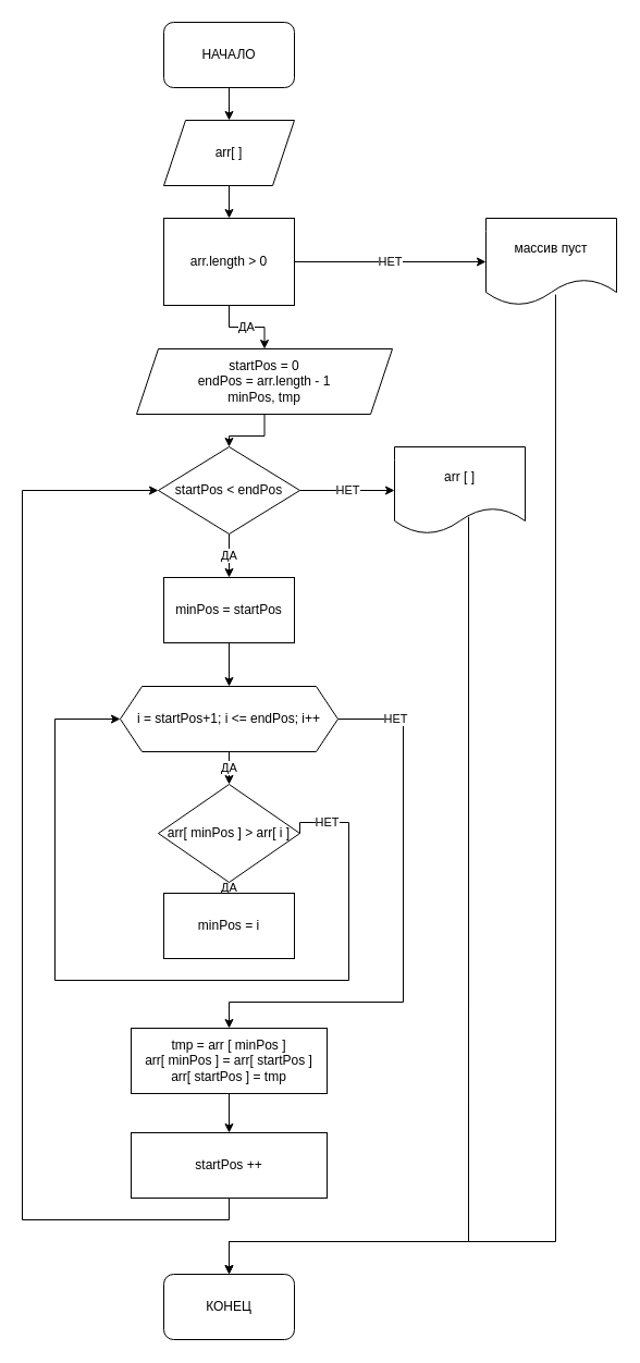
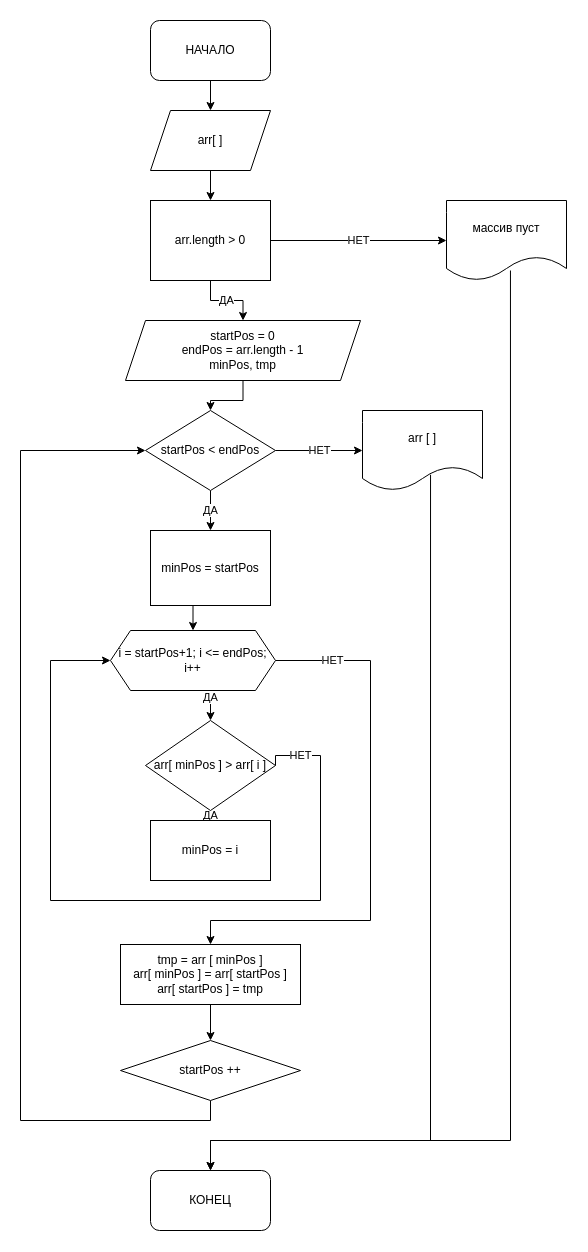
  <mxCell id="0" />
  <mxCell id="1" parent="0" />
  <mxCell id="2" style="edgeStyle=orthogonalEdgeStyle;rounded=0;orthogonalLoop=1;jettySize=auto;html=1;exitX=0.5;exitY=1;exitDx=0;exitDy=0;entryX=0.5;entryY=0;entryDx=0;entryDy=0;" edge="1" parent="1" source="3" target="5"><mxGeometry relative="1" as="geometry" /></mxCell>
  <mxCell id="3" value="НАЧАЛО" style="rounded=1;whiteSpace=wrap;html=1;" vertex="1" parent="1"><mxGeometry x="150" y="20" width="120" height="60" as="geometry" /></mxCell>
  <mxCell id="4" style="edgeStyle=orthogonalEdgeStyle;rounded=0;orthogonalLoop=1;jettySize=auto;html=1;exitX=0.5;exitY=1;exitDx=0;exitDy=0;entryX=0.5;entryY=0;entryDx=0;entryDy=0;" edge="1" parent="1" source="5" target="8"><mxGeometry relative="1" as="geometry" /></mxCell>
  <mxCell id="5" value="arr[ ]" style="shape=parallelogram;perimeter=parallelogramPerimeter;whiteSpace=wrap;html=1;fixedSize=1;" vertex="1" parent="1"><mxGeometry x="150" y="110" width="120" height="60" as="geometry" /></mxCell>
  <mxCell id="6" value="НЕТ" style="edgeStyle=orthogonalEdgeStyle;rounded=0;orthogonalLoop=1;jettySize=auto;html=1;exitX=1;exitY=0.5;exitDx=0;exitDy=0;entryX=0;entryY=0.5;entryDx=0;entryDy=0;" edge="1" parent="1" source="8" target="10"><mxGeometry relative="1" as="geometry" /></mxCell>
  <mxCell id="7" value="ДА" style="edgeStyle=orthogonalEdgeStyle;rounded=0;orthogonalLoop=1;jettySize=auto;html=1;exitX=0.5;exitY=1;exitDx=0;exitDy=0;entryX=0.5;entryY=0;entryDx=0;entryDy=0;" edge="1" parent="1" source="8" target="12"><mxGeometry relative="1" as="geometry" /></mxCell>
  <mxCell id="8" value="arr.length &amp;gt; 0" style="whiteSpace=wrap;html=1;rounded=0;" vertex="1" parent="1"><mxGeometry x="150" y="200" width="120" height="80" as="geometry" /></mxCell>
  <mxCell id="9" style="edgeStyle=orthogonalEdgeStyle;rounded=0;orthogonalLoop=1;jettySize=auto;html=1;entryX=0.5;entryY=0;entryDx=0;entryDy=0;exitX=0.533;exitY=0.875;exitDx=0;exitDy=0;exitPerimeter=0;" edge="1" parent="1" source="10" target="31"><mxGeometry relative="1" as="geometry"><Array as="points"><mxPoint x="510" y="1140" /><mxPoint x="210" y="1140" /></Array></mxGeometry></mxCell>
  <mxCell id="10" value="массив пуст" style="shape=document;whiteSpace=wrap;html=1;boundedLbl=1;" vertex="1" parent="1"><mxGeometry x="446" y="200" width="120" height="80" as="geometry" /></mxCell>
  <mxCell id="11" style="edgeStyle=orthogonalEdgeStyle;rounded=0;orthogonalLoop=1;jettySize=auto;html=1;exitX=0.5;exitY=1;exitDx=0;exitDy=0;entryX=0.5;entryY=0;entryDx=0;entryDy=0;" edge="1" parent="1" source="12" target="15"><mxGeometry relative="1" as="geometry" /></mxCell>
  <mxCell id="12" value="startPos = 0&lt;br&gt;endPos = arr.length - 1&lt;br&gt;minPos, tmp" style="shape=parallelogram;perimeter=parallelogramPerimeter;whiteSpace=wrap;html=1;fixedSize=1;" vertex="1" parent="1"><mxGeometry x="125" y="320" width="235" height="60" as="geometry" /></mxCell>
  <mxCell id="13" value="ДА" style="edgeStyle=orthogonalEdgeStyle;rounded=0;orthogonalLoop=1;jettySize=auto;html=1;exitX=0.5;exitY=1;exitDx=0;exitDy=0;entryX=0.5;entryY=0;entryDx=0;entryDy=0;" edge="1" parent="1" source="15" target="17"><mxGeometry relative="1" as="geometry" /></mxCell>
  <mxCell id="14" value="НЕТ" style="edgeStyle=orthogonalEdgeStyle;rounded=0;orthogonalLoop=1;jettySize=auto;html=1;exitX=1;exitY=0.5;exitDx=0;exitDy=0;entryX=0;entryY=0.5;entryDx=0;entryDy=0;" edge="1" parent="1" source="15" target="30"><mxGeometry relative="1" as="geometry" /></mxCell>
  <mxCell id="15" value="startPos &amp;lt; endPos" style="rhombus;whiteSpace=wrap;html=1;" vertex="1" parent="1"><mxGeometry x="145" y="410" width="130" height="80" as="geometry" /></mxCell>
  <mxCell id="16" style="edgeStyle=orthogonalEdgeStyle;rounded=0;orthogonalLoop=1;jettySize=auto;html=1;exitX=0.5;exitY=1;exitDx=0;exitDy=0;entryX=0.5;entryY=0;entryDx=0;entryDy=0;" edge="1" parent="1" source="17" target="20"><mxGeometry relative="1" as="geometry" /></mxCell>
- <mxCell id="17" value="minPos = startPos" style="rounded=0;whiteSpace=wrap;html=1;" vertex="1" parent="1"><mxGeometry x="150" y="530" width="120" height="60" as="geometry" /></mxCell>
+ <mxCell id="17" value="minPos = startPos" style="rounded=0;whiteSpace=wrap;html=1;" vertex="1" parent="1"><mxGeometry x="150" y="530" width="120" height="75" as="geometry" /></mxCell>
  <mxCell id="18" value="ДА" style="edgeStyle=orthogonalEdgeStyle;rounded=0;orthogonalLoop=1;jettySize=auto;html=1;exitX=0.5;exitY=1;exitDx=0;exitDy=0;entryX=0.5;entryY=0;entryDx=0;entryDy=0;" edge="1" parent="1" source="20" target="23"><mxGeometry relative="1" as="geometry" /></mxCell>
  <mxCell id="19" value="НЕТ" style="edgeStyle=orthogonalEdgeStyle;rounded=0;orthogonalLoop=1;jettySize=auto;html=1;exitX=1;exitY=0.5;exitDx=0;exitDy=0;entryX=0.5;entryY=0;entryDx=0;entryDy=0;" edge="1" parent="1" source="20" target="26"><mxGeometry x="-0.789" relative="1" as="geometry"><mxPoint x="390" y="900" as="targetPoint" /><Array as="points"><mxPoint x="370" y="660" /><mxPoint x="370" y="920" /><mxPoint x="210" y="920" /></Array><mxPoint as="offset" /></mxGeometry></mxCell>
- <mxCell id="20" value="i = startPos+1; i &amp;lt;= endPos; i++" style="shape=hexagon;perimeter=hexagonPerimeter2;whiteSpace=wrap;html=1;fixedSize=1;" vertex="1" parent="1"><mxGeometry x="110" y="630" width="200" height="60" as="geometry" /></mxCell>
+ <mxCell id="20" value="i = startPos+1; i &amp;lt;= endPos; i++" style="shape=hexagon;perimeter=hexagonPerimeter2;whiteSpace=wrap;html=1;fixedSize=1;" vertex="1" parent="1"><mxGeometry x="110" y="630" width="165" height="60" as="geometry" /></mxCell>
  <mxCell id="21" value="ДА" style="edgeStyle=orthogonalEdgeStyle;rounded=0;orthogonalLoop=1;jettySize=auto;html=1;exitX=0.5;exitY=1;exitDx=0;exitDy=0;" edge="1" parent="1" source="23" target="24"><mxGeometry relative="1" as="geometry" /></mxCell>
  <mxCell id="22" value="НЕТ" style="edgeStyle=orthogonalEdgeStyle;rounded=0;orthogonalLoop=1;jettySize=auto;html=1;exitX=1;exitY=0.5;exitDx=0;exitDy=0;entryX=0;entryY=0.5;entryDx=0;entryDy=0;" edge="1" parent="1" source="23" target="20"><mxGeometry x="-0.908" relative="1" as="geometry"><Array as="points"><mxPoint x="320" y="755" /><mxPoint x="320" y="900" /><mxPoint x="50" y="900" /><mxPoint x="50" y="660" /></Array><mxPoint as="offset" /></mxGeometry></mxCell>
  <mxCell id="23" value="arr[ minPos ] &amp;gt; arr[ i ]" style="rhombus;whiteSpace=wrap;html=1;" vertex="1" parent="1"><mxGeometry x="145" y="720" width="130" height="90" as="geometry" /></mxCell>
  <mxCell id="24" value="minPos = i" style="rounded=0;whiteSpace=wrap;html=1;" vertex="1" parent="1"><mxGeometry x="150" y="820" width="120" height="60" as="geometry" /></mxCell>
  <mxCell id="25" style="edgeStyle=orthogonalEdgeStyle;rounded=0;orthogonalLoop=1;jettySize=auto;html=1;exitX=0.5;exitY=1;exitDx=0;exitDy=0;entryX=0.5;entryY=0;entryDx=0;entryDy=0;" edge="1" parent="1" source="26" target="28"><mxGeometry relative="1" as="geometry" /></mxCell>
  <mxCell id="26" value="tmp = arr [ minPos ]&lt;br&gt;arr[ minPos ] = arr[ startPos ]&lt;br&gt;arr[ startPos ] = tmp" style="rounded=0;whiteSpace=wrap;html=1;" vertex="1" parent="1"><mxGeometry x="120" y="944" width="180" height="60" as="geometry" /></mxCell>
  <mxCell id="27" style="edgeStyle=orthogonalEdgeStyle;rounded=0;orthogonalLoop=1;jettySize=auto;html=1;exitX=0.5;exitY=1;exitDx=0;exitDy=0;entryX=0;entryY=0.5;entryDx=0;entryDy=0;" edge="1" parent="1" source="28" target="15"><mxGeometry relative="1" as="geometry"><Array as="points"><mxPoint x="210" y="1120" /><mxPoint x="20" y="1120" /><mxPoint x="20" y="450" /></Array></mxGeometry></mxCell>
- <mxCell id="28" value="startPos ++" style="rounded=0;whiteSpace=wrap;html=1;" vertex="1" parent="1"><mxGeometry x="120" y="1040" width="180" height="60" as="geometry" /></mxCell>
+ <mxCell id="28" value="startPos ++" style="rhombus;whiteSpace=wrap;html=1;" vertex="1" parent="1"><mxGeometry x="120" y="1040" width="180" height="60" as="geometry" /></mxCell>
  <mxCell id="29" style="edgeStyle=orthogonalEdgeStyle;rounded=0;orthogonalLoop=1;jettySize=auto;html=1;entryX=0.5;entryY=0;entryDx=0;entryDy=0;exitX=0.567;exitY=0.803;exitDx=0;exitDy=0;exitPerimeter=0;" edge="1" parent="1" source="30" target="31"><mxGeometry relative="1" as="geometry"><Array as="points"><mxPoint x="430" y="474" /><mxPoint x="430" y="1140" /><mxPoint x="210" y="1140" /></Array></mxGeometry></mxCell>
  <mxCell id="30" value="arr [ ]" style="shape=document;whiteSpace=wrap;html=1;boundedLbl=1;" vertex="1" parent="1"><mxGeometry x="362" y="410" width="120" height="80" as="geometry" /></mxCell>
  <mxCell id="31" value="КОНЕЦ" style="rounded=1;whiteSpace=wrap;html=1;" vertex="1" parent="1"><mxGeometry x="150" y="1170" width="120" height="60" as="geometry" /></mxCell>
